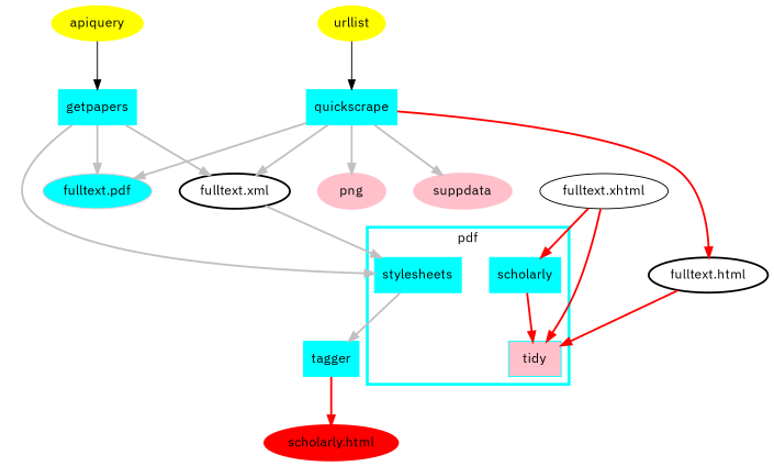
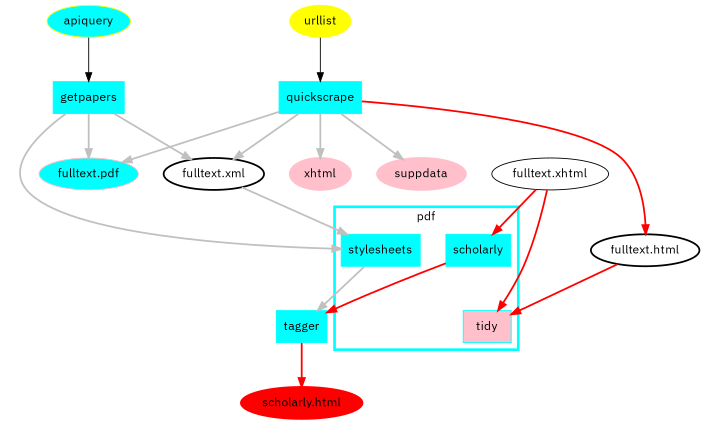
  digraph {
    fontname="IBM Plex Sans"
    nodesep=0.4
    ranksep=0.7
    node [color=cyan fontname="IBM Plex Sans" style=filled]
    edge [color=grey fontname="IBM Plex Sans" style=bold]
    n1 [label=stylesheets shape=box]
    n2 [fillcolor=pink label=tidy shape=box]
    n3 [label=scholarly shape=box]
    n4 [label=tagger shape=box]
-   n5 [color=yellow label=apiquery]
+   n5 [color=yellow label=apiquery fillcolor=cyan]
    n6 [label=getpapers shape=box]
    n7 [label="fulltext.xml" penwidth=2 color="" style=""]
    n8 [color=pink fillcolor=cyan label="fulltext.pdf"]
    n9 [color=yellow label=urllist]
    n10 [label=quickscrape shape=box]
    n11 [color=pink label=suppdata penwidth=2]
    n12 [label="fulltext.html" penwidth=2 color="" style=""]
-   n13 [color=pink label=png penwidth=2]
+   n13 [color=pink label=xhtml penwidth=2]
    n14 [label="fulltext.xhtml" color="" style=""]
    n15 [color=red label="scholarly.html" penwidth=2]
    subgraph cluster_1 {
      color=cyan
      label=pdf
      penwidth=3
      n1
      n2
      n3
    }
    n1 -> n4
-   n3 -> n2 [color=red]
+   n3 -> n4 [color=red]
    n4 -> n15 [color=red]
    n5 -> n6 [color="" style=""]
    n6 -> n1
    n6 -> n7
    n6 -> n8
    n7 -> n1
    n9 -> n10 [color="" style=""]
    n10 -> n7
    n10 -> n8
    n10 -> n11
    n10 -> n12 [color=red]
    n10 -> n13
    n12 -> n2 [color=red]
    n14 -> n2 [color=red]
    n14 -> n3 [color=red]
  }
